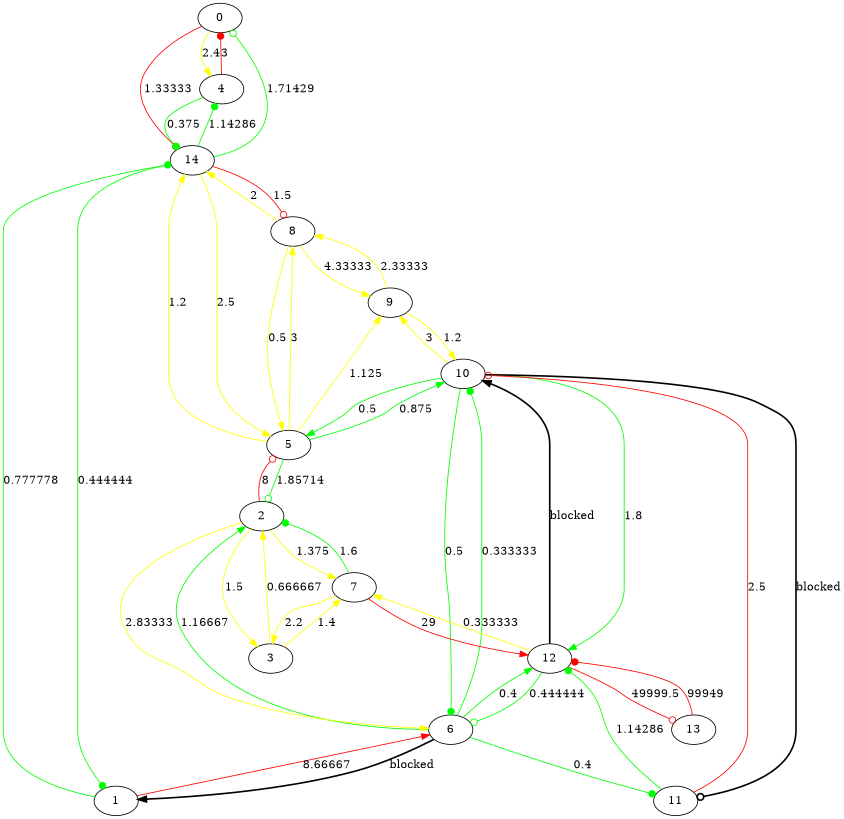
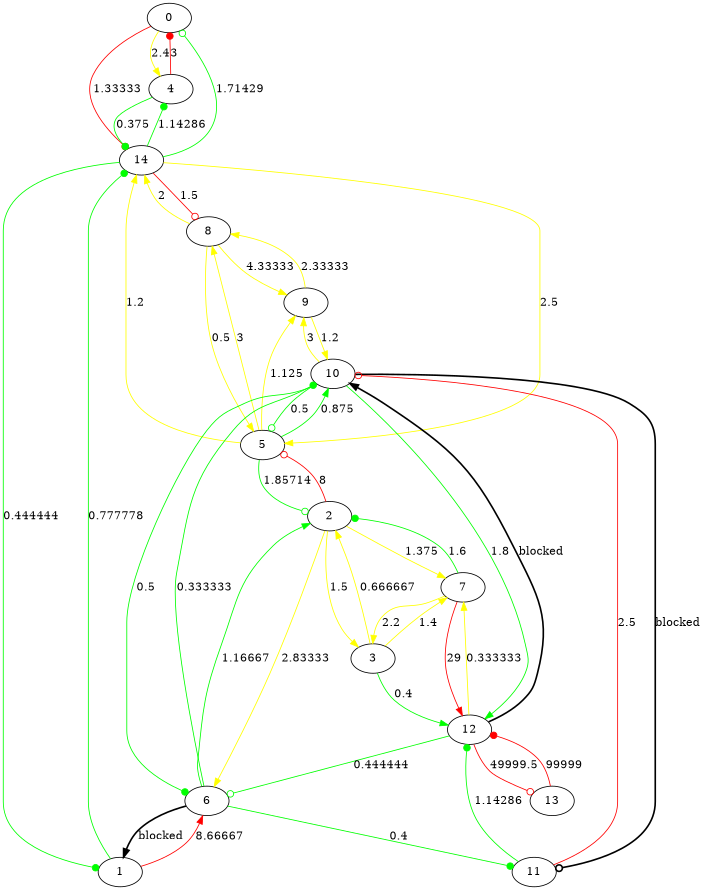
  digraph {
    edge [color=yellow penwidth=1]
    0
    4
    14
    1
    5
    8
    6
    2
    10
    9
    12
    11
    3
    7
    13
    0 -> 4 [label=2.4]
    0 -> 14 [arrowhead=odot color=red label=1.33333]
    4 -> 0 [arrowhead=dot color=red label=3]
    4 -> 14 [arrowhead=dot color=green label=0.375]
    14 -> 0 [arrowhead=odot color=green label=1.71429]
    14 -> 4 [arrowhead=dot color=green label=1.14286]
    14 -> 1 [arrowhead=dot color=green label=0.444444]
    14 -> 5 [label=2.5]
    14 -> 8 [arrowhead=odot color=red label=1.5]
    1 -> 14 [arrowhead=dot color=green label=0.777778]
    1 -> 6 [arrowhead=normal color=red label=8.66667]
    5 -> 14 [label=1.2]
    5 -> 8 [label=3]
    5 -> 2 [arrowhead=odot color=green label=1.85714]
    5 -> 10 [arrowhead=normal color=green label=0.875]
    5 -> 9 [label=1.125]
    8 -> 14 [label=2]
    8 -> 5 [label=0.5]
    8 -> 9 [label=4.33333]
    6 -> 1 [arrowhead=normal color=black label=blocked penwidth=2]
    6 -> 2 [arrowhead=normal color=green label=1.16667]
    6 -> 10 [arrowhead=dot color=green label=0.333333]
-   6 -> 12 [arrowhead=normal color=green label=0.4]
+   3 -> 12 [arrowhead=normal color=green label=0.4]
    6 -> 11 [arrowhead=dot color=green label=0.4]
    2 -> 5 [arrowhead=odot color=red label=8]
    2 -> 6 [label=2.83333]
    2 -> 3 [label=1.5]
    2 -> 7 [label=1.375]
-   10 -> 5 [arrowhead=normal color=green label=0.5]
+   10 -> 5 [arrowhead=odot color=green label=0.5]
    10 -> 6 [arrowhead=dot color=green label=0.5]
    10 -> 9 [label=3]
    10 -> 12 [arrowhead=normal color=green label=1.8]
    10 -> 11 [arrowhead=odot color=black label=blocked penwidth=2]
    9 -> 8 [label=2.33333]
    9 -> 10 [label=1.2]
    12 -> 6 [arrowhead=odot color=green label=0.444444]
    12 -> 10 [arrowhead=normal color=black label=blocked penwidth=2]
    12 -> 7 [label=0.333333]
    12 -> 13 [arrowhead=odot color=red label=49999.5]
    11 -> 10 [arrowhead=odot color=red label=2.5]
    11 -> 12 [arrowhead=dot color=green label=1.14286]
    3 -> 2 [label=0.666667]
    3 -> 7 [label=1.4]
    7 -> 2 [arrowhead=dot color=green label=1.6]
    7 -> 12 [arrowhead=normal color=red label=29]
    7 -> 3 [label=2.2]
-   13 -> 12 [arrowhead=dot color=red label=99949]
+   13 -> 12 [arrowhead=dot color=red label=99999]
  }
